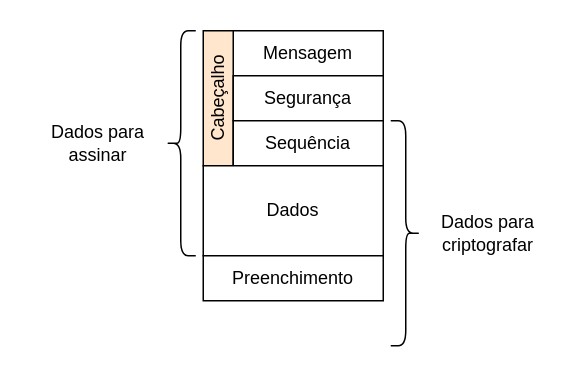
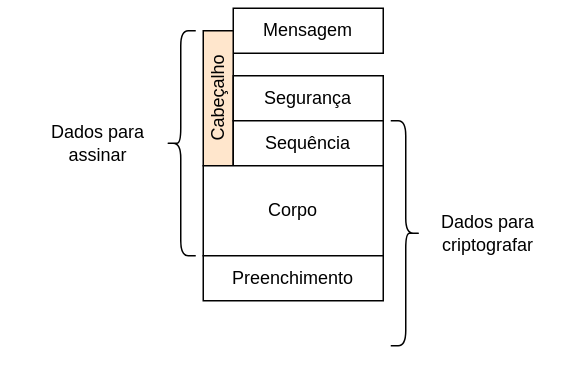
  <mxCell id="0" />
  <mxCell id="1" parent="0" />
- <mxCell id="2" value="Mensagem" style="rounded=0;whiteSpace=wrap;html=1;" vertex="1" parent="1"><mxGeometry x="155" y="20" width="100" height="30" as="geometry" /></mxCell>
+ <mxCell id="2" value="Mensagem" style="rounded=0;whiteSpace=wrap;html=1;" vertex="1" parent="1"><mxGeometry x="155" y="5" width="100" height="30" as="geometry" /></mxCell>
  <mxCell id="3" value="Cabeçalho" style="rounded=0;whiteSpace=wrap;html=1;rotation=-90;fillColor=#ffe6cc;" vertex="1" parent="1"><mxGeometry x="100" y="55" width="90" height="20" as="geometry" /></mxCell>
  <mxCell id="4" value="Segurança" style="rounded=0;whiteSpace=wrap;html=1;" vertex="1" parent="1"><mxGeometry x="155" y="50" width="100" height="30" as="geometry" /></mxCell>
  <mxCell id="5" value="Sequência" style="rounded=0;whiteSpace=wrap;html=1;" vertex="1" parent="1"><mxGeometry x="155" y="80" width="100" height="30" as="geometry" /></mxCell>
- <mxCell id="6" value="Dados" style="rounded=0;whiteSpace=wrap;html=1;" vertex="1" parent="1"><mxGeometry x="135" y="110" width="120" height="60" as="geometry" /></mxCell>
+ <mxCell id="6" value="Corpo" style="rounded=0;whiteSpace=wrap;html=1;" vertex="1" parent="1"><mxGeometry x="135" y="110" width="120" height="60" as="geometry" /></mxCell>
  <mxCell id="7" value="Preenchimento" style="rounded=0;whiteSpace=wrap;html=1;" vertex="1" parent="1"><mxGeometry x="135" y="170" width="120" height="30" as="geometry" /></mxCell>
  <mxCell id="8" value="" style="shape=curlyBracket;whiteSpace=wrap;html=1;rounded=1;flipH=1;labelPosition=right;verticalLabelPosition=middle;align=left;verticalAlign=middle;" vertex="1" parent="1"><mxGeometry x="260" y="80" width="20" height="150" as="geometry" /></mxCell>
  <mxCell id="9" value="Dados para criptografar" style="text;html=1;strokeColor=none;fillColor=none;align=center;verticalAlign=middle;whiteSpace=wrap;rounded=0;" vertex="1" parent="1"><mxGeometry x="280" y="135" width="90" height="40" as="geometry" /></mxCell>
  <mxCell id="10" value="" style="shape=curlyBracket;whiteSpace=wrap;html=1;rounded=1;flipH=1;labelPosition=right;verticalLabelPosition=middle;align=left;verticalAlign=middle;rotation=-180;" vertex="1" parent="1"><mxGeometry x="110" y="20" width="20" height="150" as="geometry" /></mxCell>
  <mxCell id="11" value="Dados para assinar" style="text;html=1;strokeColor=none;fillColor=none;align=center;verticalAlign=middle;whiteSpace=wrap;rounded=0;" vertex="1" parent="1"><mxGeometry x="20" y="75" width="90" height="40" as="geometry" /></mxCell>
